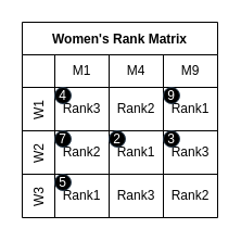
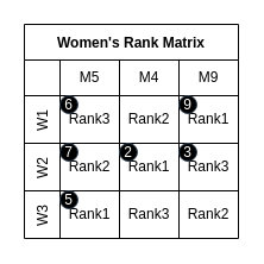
  <mxCell id="0" />
  <mxCell id="1" parent="0" />
  <mxCell id="2" value="Women's Rank Matrix" style="shape=table;startSize=30;container=1;collapsible=0;childLayout=tableLayout;resizeLast=0;resizeLastRow=0;fontStyle=1;fontSize=12;" vertex="1" parent="1"><mxGeometry x="20" y="20" width="180" height="180" as="geometry" /></mxCell>
  <mxCell id="3" value="" style="shape=tableRow;horizontal=0;startSize=30;swimlaneHead=0;swimlaneBody=0;strokeColor=inherit;top=0;left=0;bottom=0;right=0;collapsible=0;dropTarget=0;fillColor=none;points=[[0,0.5],[1,0.5]];portConstraint=eastwest;" vertex="1" parent="2"><mxGeometry y="30" width="180" height="30" as="geometry" /></mxCell>
- <mxCell id="4" value="M1" style="shape=partialRectangle;html=1;whiteSpace=wrap;connectable=0;strokeColor=inherit;overflow=hidden;fillColor=none;top=0;left=0;bottom=0;right=0;pointerEvents=1;" vertex="1" parent="3"><mxGeometry x="30" width="50" height="30" as="geometry"><mxRectangle width="50" height="30" as="alternateBounds" /></mxGeometry></mxCell>
+ <mxCell id="4" value="M5" style="shape=partialRectangle;html=1;whiteSpace=wrap;connectable=0;strokeColor=inherit;overflow=hidden;fillColor=none;top=0;left=0;bottom=0;right=0;pointerEvents=1;" vertex="1" parent="3"><mxGeometry x="30" width="50" height="30" as="geometry"><mxRectangle width="50" height="30" as="alternateBounds" /></mxGeometry></mxCell>
  <mxCell id="5" value="M4" style="shape=partialRectangle;html=1;whiteSpace=wrap;connectable=0;strokeColor=inherit;overflow=hidden;fillColor=none;top=0;left=0;bottom=0;right=0;pointerEvents=1;" vertex="1" parent="3"><mxGeometry x="80" width="50" height="30" as="geometry"><mxRectangle width="50" height="30" as="alternateBounds" /></mxGeometry></mxCell>
  <mxCell id="6" value="M9" style="shape=partialRectangle;html=1;whiteSpace=wrap;connectable=0;strokeColor=inherit;overflow=hidden;fillColor=none;top=0;left=0;bottom=0;right=0;pointerEvents=1;strokeWidth=1;resizeWidth=1;resizeHeight=1;" vertex="1" parent="3"><mxGeometry x="130" width="50" height="30" as="geometry"><mxRectangle width="50" height="30" as="alternateBounds" /></mxGeometry></mxCell>
  <mxCell id="7" value="W1" style="shape=tableRow;horizontal=0;startSize=30;swimlaneHead=0;swimlaneBody=0;strokeColor=inherit;top=0;left=0;bottom=0;right=0;collapsible=0;dropTarget=0;fillColor=none;points=[[0,0.5],[1,0.5]];portConstraint=eastwest;" vertex="1" parent="2"><mxGeometry y="60" width="180" height="40" as="geometry" /></mxCell>
  <mxCell id="8" value="Rank3" style="shape=partialRectangle;html=1;whiteSpace=wrap;connectable=0;strokeColor=inherit;overflow=hidden;fillColor=none;top=0;left=0;bottom=0;right=0;pointerEvents=1;" vertex="1" parent="7"><mxGeometry x="30" width="50" height="40" as="geometry"><mxRectangle width="50" height="40" as="alternateBounds" /></mxGeometry></mxCell>
  <mxCell id="9" value="Rank2" style="shape=partialRectangle;html=1;whiteSpace=wrap;connectable=0;strokeColor=inherit;overflow=hidden;fillColor=none;top=0;left=0;bottom=0;right=0;pointerEvents=1;" vertex="1" parent="7"><mxGeometry x="80" width="50" height="40" as="geometry"><mxRectangle width="50" height="40" as="alternateBounds" /></mxGeometry></mxCell>
  <mxCell id="10" value="Rank1" style="shape=partialRectangle;html=1;whiteSpace=wrap;connectable=0;strokeColor=inherit;overflow=hidden;fillColor=none;top=0;left=0;bottom=0;right=0;pointerEvents=1;" vertex="1" parent="7"><mxGeometry x="130" width="50" height="40" as="geometry"><mxRectangle width="50" height="40" as="alternateBounds" /></mxGeometry></mxCell>
  <mxCell id="11" value="W2" style="shape=tableRow;horizontal=0;startSize=30;swimlaneHead=0;swimlaneBody=0;strokeColor=inherit;top=0;left=0;bottom=0;right=0;collapsible=0;dropTarget=0;fillColor=none;points=[[0,0.5],[1,0.5]];portConstraint=eastwest;" vertex="1" parent="2"><mxGeometry y="100" width="180" height="40" as="geometry" /></mxCell>
  <mxCell id="12" value="Rank2" style="shape=partialRectangle;html=1;whiteSpace=wrap;connectable=0;strokeColor=inherit;overflow=hidden;fillColor=none;top=0;left=0;bottom=0;right=0;pointerEvents=1;" vertex="1" parent="11"><mxGeometry x="30" width="50" height="40" as="geometry"><mxRectangle width="50" height="40" as="alternateBounds" /></mxGeometry></mxCell>
  <mxCell id="13" value="Rank1" style="shape=partialRectangle;html=1;whiteSpace=wrap;connectable=0;strokeColor=inherit;overflow=hidden;fillColor=none;top=0;left=0;bottom=0;right=0;pointerEvents=1;" vertex="1" parent="11"><mxGeometry x="80" width="50" height="40" as="geometry"><mxRectangle width="50" height="40" as="alternateBounds" /></mxGeometry></mxCell>
  <mxCell id="14" value="Rank3" style="shape=partialRectangle;html=1;whiteSpace=wrap;connectable=0;strokeColor=inherit;overflow=hidden;fillColor=none;top=0;left=0;bottom=0;right=0;pointerEvents=1;" vertex="1" parent="11"><mxGeometry x="130" width="50" height="40" as="geometry"><mxRectangle width="50" height="40" as="alternateBounds" /></mxGeometry></mxCell>
  <mxCell id="15" value="W3" style="shape=tableRow;horizontal=0;startSize=30;swimlaneHead=0;swimlaneBody=0;strokeColor=inherit;top=0;left=0;bottom=0;right=0;collapsible=0;dropTarget=0;fillColor=none;points=[[0,0.5],[1,0.5]];portConstraint=eastwest;" vertex="1" parent="2"><mxGeometry y="140" width="180" height="40" as="geometry" /></mxCell>
  <mxCell id="16" value="Rank1" style="shape=partialRectangle;html=1;whiteSpace=wrap;connectable=0;strokeColor=inherit;overflow=hidden;fillColor=none;top=0;left=0;bottom=0;right=0;pointerEvents=1;" vertex="1" parent="15"><mxGeometry x="30" width="50" height="40" as="geometry"><mxRectangle width="50" height="40" as="alternateBounds" /></mxGeometry></mxCell>
  <mxCell id="17" value="Rank3" style="shape=partialRectangle;html=1;whiteSpace=wrap;connectable=0;strokeColor=inherit;overflow=hidden;fillColor=none;top=0;left=0;bottom=0;right=0;pointerEvents=1;" vertex="1" parent="15"><mxGeometry x="80" width="50" height="40" as="geometry"><mxRectangle width="50" height="40" as="alternateBounds" /></mxGeometry></mxCell>
  <mxCell id="18" value="Rank2" style="shape=partialRectangle;html=1;whiteSpace=wrap;connectable=0;strokeColor=inherit;overflow=hidden;fillColor=none;top=0;left=0;bottom=0;right=0;pointerEvents=1;" vertex="1" parent="15"><mxGeometry x="130" width="50" height="40" as="geometry"><mxRectangle width="50" height="40" as="alternateBounds" /></mxGeometry></mxCell>
  <mxCell id="19" value="7" style="ellipse;whiteSpace=wrap;html=1;aspect=fixed;strokeColor=#314354;align=center;verticalAlign=middle;fontFamily=Helvetica;fontSize=12;fillColor=#000000;fontColor=#ffffff;" vertex="1" parent="1"><mxGeometry x="50" y="120" width="15" height="15" as="geometry" /></mxCell>
  <mxCell id="20" value="2" style="ellipse;whiteSpace=wrap;html=1;aspect=fixed;strokeColor=#314354;align=center;verticalAlign=middle;fontFamily=Helvetica;fontSize=12;fillColor=#000000;fontColor=#ffffff;" vertex="1" parent="1"><mxGeometry x="100" y="120" width="15" height="15" as="geometry" /></mxCell>
  <mxCell id="21" value="3" style="ellipse;whiteSpace=wrap;html=1;aspect=fixed;strokeColor=#314354;align=center;verticalAlign=middle;fontFamily=Helvetica;fontSize=12;fillColor=#000000;fontColor=#ffffff;" vertex="1" parent="1"><mxGeometry x="150" y="120" width="15" height="15" as="geometry" /></mxCell>
  <mxCell id="22" value="9" style="ellipse;whiteSpace=wrap;html=1;aspect=fixed;strokeColor=#314354;align=center;verticalAlign=middle;fontFamily=Helvetica;fontSize=12;fillColor=#000000;fontColor=#ffffff;" vertex="1" parent="1"><mxGeometry x="150" y="80" width="15" height="15" as="geometry" /></mxCell>
- <mxCell id="23" value="4" style="ellipse;whiteSpace=wrap;html=1;aspect=fixed;strokeColor=#314354;align=center;verticalAlign=middle;fontFamily=Helvetica;fontSize=12;fillColor=#000000;fontColor=#ffffff;" vertex="1" parent="1"><mxGeometry x="50" y="80" width="15" height="15" as="geometry" /></mxCell>
+ <mxCell id="23" value="6" style="ellipse;whiteSpace=wrap;html=1;aspect=fixed;strokeColor=#314354;align=center;verticalAlign=middle;fontFamily=Helvetica;fontSize=12;fillColor=#000000;fontColor=#ffffff;" vertex="1" parent="1"><mxGeometry x="50" y="80" width="15" height="15" as="geometry" /></mxCell>
  <mxCell id="24" value="5" style="ellipse;whiteSpace=wrap;html=1;aspect=fixed;strokeColor=#314354;align=center;verticalAlign=middle;fontFamily=Helvetica;fontSize=12;fillColor=#000000;fontColor=#ffffff;" vertex="1" parent="1"><mxGeometry x="50" y="160" width="15" height="15" as="geometry" /></mxCell>
